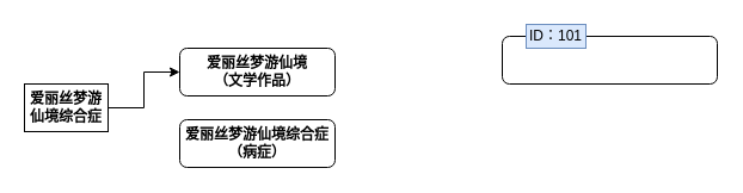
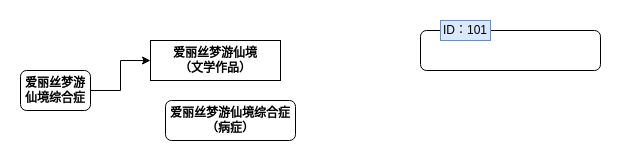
  <mxCell id="0" />
  <mxCell id="1" parent="0" />
  <mxCell id="2" style="edgeStyle=orthogonalEdgeStyle;rounded=0;orthogonalLoop=1;jettySize=auto;html=1;entryX=0;entryY=0.5;entryDx=0;entryDy=0;fontStyle=1" edge="1" parent="1" source="3" target="4"><mxGeometry relative="1" as="geometry"><Array as="points"><mxPoint x="120" y="90" /><mxPoint x="120" y="60" /></Array></mxGeometry></mxCell>
- <mxCell id="3" value="爱丽丝梦游仙境综合症" style="whiteSpace=wrap;html=1;fontStyle=1;rounded=0;" vertex="1" parent="1"><mxGeometry x="20" y="70" width="70" height="40" as="geometry" /></mxCell>
- <mxCell id="4" value="爱丽丝梦游仙境&lt;br&gt;（文学作品）" style="rounded=1;whiteSpace=wrap;html=1;fontStyle=1" vertex="1" parent="1"><mxGeometry x="150" y="40" width="130" height="40" as="geometry" /></mxCell>
- <mxCell id="5" value="爱丽丝梦游仙境综合症&lt;br&gt;（病症）" style="rounded=1;whiteSpace=wrap;html=1;fontStyle=1" vertex="1" parent="1"><mxGeometry x="150" y="100" width="130" height="40" as="geometry" /></mxCell>
+ <mxCell id="3" value="爱丽丝梦游仙境综合症" style="rounded=1;whiteSpace=wrap;html=1;fontStyle=1" vertex="1" parent="1"><mxGeometry x="20" y="70" width="70" height="40" as="geometry" /></mxCell>
+ <mxCell id="4" value="爱丽丝梦游仙境&lt;br&gt;（文学作品）" style="whiteSpace=wrap;html=1;fontStyle=1;rounded=0;" vertex="1" parent="1"><mxGeometry x="150" y="40" width="130" height="40" as="geometry" /></mxCell>
+ <mxCell id="5" value="爱丽丝梦游仙境综合症&lt;br&gt;（病症）" style="rounded=1;whiteSpace=wrap;html=1;fontStyle=1" vertex="1" parent="1"><mxGeometry x="165" y="100" width="130" height="40" as="geometry" /></mxCell>
  <mxCell id="6" value="" style="rounded=1;whiteSpace=wrap;html=1;" vertex="1" parent="1"><mxGeometry x="420" y="30" width="180" height="40" as="geometry" /></mxCell>
  <mxCell id="7" value="ID：101" style="rounded=0;whiteSpace=wrap;html=1;fillColor=#dae8fc;strokeColor=#6c8ebf;" vertex="1" parent="1"><mxGeometry x="440" y="20" width="50" height="20" as="geometry" /></mxCell>
